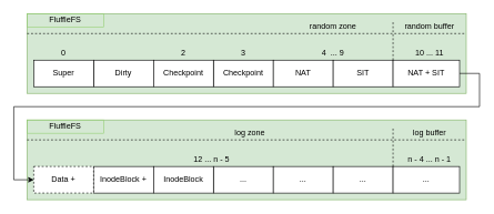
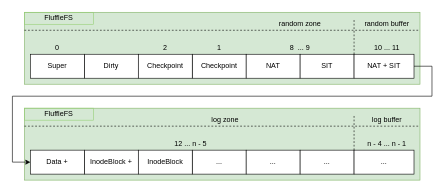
  <mxCell id="0" />
  <mxCell id="1" parent="0" />
  <mxCell id="2" value="" style="rounded=0;whiteSpace=wrap;html=1;fillColor=#d5e8d4;strokeColor=#82b366;" parent="1" vertex="1"><mxGeometry x="40" y="20" width="660" height="120" as="geometry" /></mxCell>
  <mxCell id="3" value="Checkpoint" style="rounded=0;whiteSpace=wrap;html=1;" parent="1" vertex="1"><mxGeometry x="320" y="90" width="90" height="40" as="geometry" /></mxCell>
  <mxCell id="4" value="FluffleFS" style="text;html=1;fillColor=none;align=center;verticalAlign=middle;whiteSpace=wrap;rounded=0;strokeColor=#97D077;" parent="1" vertex="1"><mxGeometry x="40" y="20" width="115" height="20" as="geometry" /></mxCell>
  <mxCell id="5" value="&lt;div&gt;Dirty&lt;/div&gt;" style="rounded=0;whiteSpace=wrap;html=1;" parent="1" vertex="1"><mxGeometry x="140" y="90" width="90" height="40" as="geometry" /></mxCell>
  <mxCell id="6" value="" style="endArrow=none;dashed=1;html=1;rounded=0;entryX=1;entryY=1;entryDx=0;entryDy=0;" parent="1" target="14" edge="1"><mxGeometry width="50" height="50" relative="1" as="geometry"><mxPoint x="40" y="50" as="sourcePoint" /><mxPoint x="680" y="50" as="targetPoint" /></mxGeometry></mxCell>
  <mxCell id="7" value="random zone" style="text;html=1;strokeColor=none;fillColor=none;align=center;verticalAlign=middle;whiteSpace=wrap;rounded=0;" parent="1" vertex="1"><mxGeometry x="410" y="30" width="180" height="20" as="geometry" /></mxCell>
  <mxCell id="8" value="Checkpoint" style="rounded=0;whiteSpace=wrap;html=1;" parent="1" vertex="1"><mxGeometry x="230" y="90" width="90" height="40" as="geometry" /></mxCell>
  <mxCell id="9" value="Super" style="rounded=0;whiteSpace=wrap;html=1;" parent="1" vertex="1"><mxGeometry x="50" y="90" width="90" height="40" as="geometry" /></mxCell>
  <mxCell id="10" value="0" style="text;html=1;strokeColor=none;fillColor=none;align=center;verticalAlign=middle;whiteSpace=wrap;rounded=0;" parent="1" vertex="1"><mxGeometry x="55" y="70" width="80" height="20" as="geometry" /></mxCell>
  <mxCell id="11" value="2" style="text;html=1;strokeColor=none;fillColor=none;align=center;verticalAlign=middle;whiteSpace=wrap;rounded=0;" parent="1" vertex="1"><mxGeometry x="235" y="70" width="80" height="20" as="geometry" /></mxCell>
- <mxCell id="12" value="3" style="text;html=1;strokeColor=none;fillColor=none;align=center;verticalAlign=middle;whiteSpace=wrap;rounded=0;" parent="1" vertex="1"><mxGeometry x="325" y="70" width="80" height="20" as="geometry" /></mxCell>
+ <mxCell id="12" value="1" style="text;html=1;strokeColor=none;fillColor=none;align=center;verticalAlign=middle;whiteSpace=wrap;rounded=0;" parent="1" vertex="1"><mxGeometry x="325" y="70" width="80" height="20" as="geometry" /></mxCell>
  <mxCell id="13" value="" style="endArrow=none;dashed=1;html=1;rounded=0;entryX=0;entryY=0;entryDx=0;entryDy=0;exitX=1;exitY=0;exitDx=0;exitDy=0;" parent="1" source="16" target="14" edge="1"><mxGeometry width="50" height="50" relative="1" as="geometry"><mxPoint x="600.43" y="80" as="sourcePoint" /><mxPoint x="600" y="50" as="targetPoint" /><Array as="points"><mxPoint x="590" y="70" /></Array></mxGeometry></mxCell>
  <mxCell id="14" value="random buffer" style="text;html=1;strokeColor=none;fillColor=none;align=center;verticalAlign=middle;whiteSpace=wrap;rounded=0;" parent="1" vertex="1"><mxGeometry x="590" y="30" width="110" height="20" as="geometry" /></mxCell>
  <mxCell id="15" value="NAT" style="rounded=0;whiteSpace=wrap;html=1;" parent="1" vertex="1"><mxGeometry x="410" y="90" width="90" height="40" as="geometry" /></mxCell>
  <mxCell id="16" value="SIT" style="rounded=0;whiteSpace=wrap;html=1;" parent="1" vertex="1"><mxGeometry x="500" y="90" width="90" height="40" as="geometry" /></mxCell>
  <mxCell id="17" value="NAT + SIT" style="rounded=0;whiteSpace=wrap;html=1;" parent="1" vertex="1"><mxGeometry x="590" y="90" width="100" height="40" as="geometry" /></mxCell>
- <mxCell id="18" value="4&amp;nbsp; ... 9" style="text;html=1;strokeColor=none;fillColor=none;align=center;verticalAlign=middle;whiteSpace=wrap;rounded=0;" parent="1" vertex="1"><mxGeometry x="420" y="70" width="160" height="20" as="geometry" /></mxCell>
+ <mxCell id="18" value="8&amp;nbsp; ... 9" style="text;html=1;strokeColor=none;fillColor=none;align=center;verticalAlign=middle;whiteSpace=wrap;rounded=0;" parent="1" vertex="1"><mxGeometry x="420" y="70" width="160" height="20" as="geometry" /></mxCell>
  <mxCell id="19" value="10 ... 11" style="text;html=1;strokeColor=none;fillColor=none;align=center;verticalAlign=middle;whiteSpace=wrap;rounded=0;" parent="1" vertex="1"><mxGeometry x="600" y="70" width="90" height="20" as="geometry" /></mxCell>
  <mxCell id="20" value="" style="rounded=0;whiteSpace=wrap;html=1;fillColor=#d5e8d4;strokeColor=#82b366;" vertex="1" parent="1"><mxGeometry x="40" y="180" width="660" height="120" as="geometry" /></mxCell>
  <mxCell id="21" value="..." style="rounded=0;whiteSpace=wrap;html=1;" vertex="1" parent="1"><mxGeometry x="320" y="250" width="90" height="40" as="geometry" /></mxCell>
  <mxCell id="22" value="FluffleFS" style="text;html=1;fillColor=none;align=center;verticalAlign=middle;whiteSpace=wrap;rounded=0;strokeColor=#97D077;" vertex="1" parent="1"><mxGeometry x="40" y="180" width="115" height="20" as="geometry" /></mxCell>
  <mxCell id="23" value="InodeBlock +" style="rounded=0;whiteSpace=wrap;html=1;" vertex="1" parent="1"><mxGeometry x="140" y="250" width="90" height="40" as="geometry" /></mxCell>
  <mxCell id="24" value="" style="endArrow=none;dashed=1;html=1;rounded=0;entryX=1;entryY=1;entryDx=0;entryDy=0;" edge="1" parent="1" target="30"><mxGeometry width="50" height="50" relative="1" as="geometry"><mxPoint x="40" y="210" as="sourcePoint" /><mxPoint x="680" y="210" as="targetPoint" /></mxGeometry></mxCell>
  <mxCell id="25" value="log zone" style="text;html=1;strokeColor=none;fillColor=none;align=center;verticalAlign=middle;whiteSpace=wrap;rounded=0;" vertex="1" parent="1"><mxGeometry x="160" y="190" width="430" height="20" as="geometry" /></mxCell>
  <mxCell id="26" value="InodeBlock" style="rounded=0;whiteSpace=wrap;html=1;" vertex="1" parent="1"><mxGeometry x="230" y="250" width="90" height="40" as="geometry" /></mxCell>
- <mxCell id="27" value="&lt;div&gt;Data + &lt;br&gt;&lt;/div&gt;" style="rounded=0;whiteSpace=wrap;html=1;dashed=1;" vertex="1" parent="1"><mxGeometry x="50" y="250" width="90" height="40" as="geometry" /></mxCell>
+ <mxCell id="27" value="&lt;div&gt;Data + &lt;br&gt;&lt;/div&gt;" style="rounded=0;whiteSpace=wrap;html=1;" vertex="1" parent="1"><mxGeometry x="50" y="250" width="90" height="40" as="geometry" /></mxCell>
  <mxCell id="28" value="12 ... n - 5" style="text;html=1;strokeColor=none;fillColor=none;align=center;verticalAlign=middle;whiteSpace=wrap;rounded=0;" vertex="1" parent="1"><mxGeometry x="55" y="230" width="525" height="20" as="geometry" /></mxCell>
  <mxCell id="29" value="" style="endArrow=none;dashed=1;html=1;rounded=0;entryX=0;entryY=0;entryDx=0;entryDy=0;exitX=1;exitY=0;exitDx=0;exitDy=0;" edge="1" parent="1" source="32" target="30"><mxGeometry width="50" height="50" relative="1" as="geometry"><mxPoint x="600.43" y="240" as="sourcePoint" /><mxPoint x="600" y="210" as="targetPoint" /><Array as="points"><mxPoint x="590" y="230" /></Array></mxGeometry></mxCell>
  <mxCell id="30" value="&lt;div&gt;log buffer&lt;/div&gt;" style="text;html=1;strokeColor=none;fillColor=none;align=center;verticalAlign=middle;whiteSpace=wrap;rounded=0;" vertex="1" parent="1"><mxGeometry x="590" y="190" width="110" height="20" as="geometry" /></mxCell>
  <mxCell id="31" value="..." style="rounded=0;whiteSpace=wrap;html=1;" vertex="1" parent="1"><mxGeometry x="410" y="250" width="90" height="40" as="geometry" /></mxCell>
  <mxCell id="32" value="..." style="rounded=0;whiteSpace=wrap;html=1;" vertex="1" parent="1"><mxGeometry x="500" y="250" width="90" height="40" as="geometry" /></mxCell>
  <mxCell id="33" value="..." style="rounded=0;whiteSpace=wrap;html=1;" vertex="1" parent="1"><mxGeometry x="590" y="250" width="100" height="40" as="geometry" /></mxCell>
  <mxCell id="34" value="n - 4 ... n - 1" style="text;html=1;strokeColor=none;fillColor=none;align=center;verticalAlign=middle;whiteSpace=wrap;rounded=0;" vertex="1" parent="1"><mxGeometry x="600" y="230" width="90" height="20" as="geometry" /></mxCell>
  <mxCell id="35" value="" style="endArrow=classic;html=1;rounded=0;exitX=1;exitY=0.5;exitDx=0;exitDy=0;entryX=0;entryY=0.5;entryDx=0;entryDy=0;" edge="1" parent="1" source="17" target="27"><mxGeometry width="50" height="50" relative="1" as="geometry"><mxPoint x="740" y="160" as="sourcePoint" /><mxPoint x="790" y="110" as="targetPoint" /><Array as="points"><mxPoint x="720" y="110" /><mxPoint x="720" y="160" /><mxPoint x="20" y="160" /><mxPoint x="20" y="270" /></Array></mxGeometry></mxCell>
